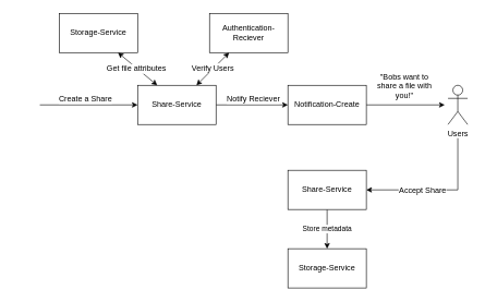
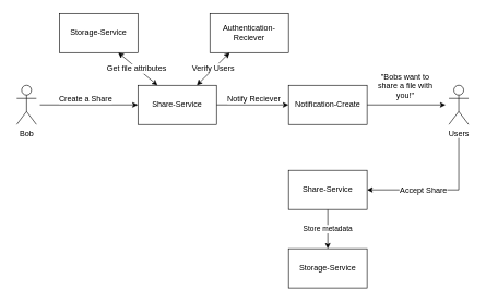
  <mxCell id="0" />
  <mxCell id="1" parent="0" />
  <mxCell id="2" style="edgeStyle=orthogonalEdgeStyle;rounded=0;orthogonalLoop=1;jettySize=auto;html=1;exitX=1;exitY=0.5;exitDx=0;exitDy=0;entryX=0;entryY=0.5;entryDx=0;entryDy=0;" parent="1" source="4" target="9" edge="1"><mxGeometry relative="1" as="geometry" /></mxCell>
  <mxCell id="3" value="Notify Reciever" style="text;html=1;resizable=0;points=[];align=center;verticalAlign=middle;labelBackgroundColor=#ffffff;" parent="2" vertex="1" connectable="0"><mxGeometry x="-0.56" y="-2" relative="1" as="geometry"><mxPoint x="32.5" y="-12" as="offset" /></mxGeometry></mxCell>
  <mxCell id="4" value="&lt;div&gt;Share-Service&lt;/div&gt;" style="rounded=0;whiteSpace=wrap;html=1;" parent="1" vertex="1"><mxGeometry x="210" y="130" width="120" height="60" as="geometry" /></mxCell>
  <mxCell id="5" value="&lt;div&gt;Storage-Service&lt;/div&gt;" style="rounded=0;whiteSpace=wrap;html=1;" parent="1" vertex="1"><mxGeometry x="90" y="20" width="120" height="60" as="geometry" /></mxCell>
  <mxCell id="6" style="edgeStyle=orthogonalEdgeStyle;rounded=0;orthogonalLoop=1;jettySize=auto;html=1;exitX=1;exitY=0.5;exitDx=0;exitDy=0;entryX=0;entryY=0.5;entryDx=0;entryDy=0;" parent="1" target="17" edge="1"><mxGeometry relative="1" as="geometry"><mxPoint x="685" y="160" as="sourcePoint" /></mxGeometry></mxCell>
  <mxCell id="7" style="edgeStyle=orthogonalEdgeStyle;rounded=0;orthogonalLoop=1;jettySize=auto;html=1;exitX=1;exitY=0.5;exitDx=0;exitDy=0;entryX=0;entryY=0.5;entryDx=0;entryDy=0;" parent="1" source="9" target="17" edge="1"><mxGeometry relative="1" as="geometry" /></mxCell>
  <mxCell id="8" value="&lt;div&gt;&quot;Bobs want to &lt;br&gt;&lt;/div&gt;&lt;div&gt;share a file with&lt;/div&gt;&lt;div&gt;you!&quot;&lt;br&gt;&lt;/div&gt;" style="text;html=1;resizable=0;points=[];align=center;verticalAlign=middle;labelBackgroundColor=#ffffff;" parent="7" vertex="1" connectable="0"><mxGeometry x="-0.13" y="-2" relative="1" as="geometry"><mxPoint x="5" y="-32" as="offset" /></mxGeometry></mxCell>
  <mxCell id="9" value="Notification-Create" style="rounded=0;whiteSpace=wrap;html=1;" parent="1" vertex="1"><mxGeometry x="440" y="130" width="120" height="60" as="geometry" /></mxCell>
  <mxCell id="10" value="Authentication-Reciever" style="rounded=0;whiteSpace=wrap;html=1;" parent="1" vertex="1"><mxGeometry x="320" y="20" width="120" height="60" as="geometry" /></mxCell>
  <mxCell id="11" style="edgeStyle=orthogonalEdgeStyle;rounded=0;orthogonalLoop=1;jettySize=auto;html=1;exitX=1;exitY=0.5;exitDx=0;exitDy=0;entryX=0;entryY=0.5;entryDx=0;entryDy=0;" parent="1" source="13" target="4" edge="1"><mxGeometry relative="1" as="geometry" /></mxCell>
  <mxCell id="12" value="&lt;div&gt;Create a Share&lt;/div&gt;" style="text;html=1;resizable=0;points=[];align=center;verticalAlign=middle;labelBackgroundColor=#ffffff;" parent="11" vertex="1" connectable="0"><mxGeometry x="-0.137" y="2" relative="1" as="geometry"><mxPoint x="4" y="-8" as="offset" /></mxGeometry></mxCell>
  <mxCell id="13" value="" style="rounded=0;whiteSpace=wrap;html=1;strokeColor=none;" parent="1" vertex="1"><mxGeometry x="20" y="120" width="40" height="80" as="geometry" /></mxCell>
+ <mxCell id="14" value="Bob" style="shape=umlActor;verticalLabelPosition=bottom;labelBackgroundColor=#ffffff;verticalAlign=top;html=1;outlineConnect=0;" parent="1" vertex="1"><mxGeometry x="25" y="130" width="30" height="60" as="geometry" /></mxCell>
  <mxCell id="15" style="edgeStyle=orthogonalEdgeStyle;rounded=0;orthogonalLoop=1;jettySize=auto;html=1;exitX=0.5;exitY=1;exitDx=0;exitDy=0;entryX=1;entryY=0.5;entryDx=0;entryDy=0;" parent="1" source="17" target="24" edge="1"><mxGeometry relative="1" as="geometry" /></mxCell>
  <mxCell id="16" value="Accept Share" style="text;html=1;resizable=0;points=[];align=center;verticalAlign=middle;labelBackgroundColor=#ffffff;" parent="15" vertex="1" connectable="0"><mxGeometry x="0.227" y="1" relative="1" as="geometry"><mxPoint as="offset" /></mxGeometry></mxCell>
  <mxCell id="17" value="" style="rounded=0;whiteSpace=wrap;html=1;strokeColor=none;" parent="1" vertex="1"><mxGeometry x="680" y="110" width="40" height="100" as="geometry" /></mxCell>
  <mxCell id="18" value="Users" style="shape=umlActor;verticalLabelPosition=bottom;labelBackgroundColor=#ffffff;verticalAlign=top;html=1;outlineConnect=0;" parent="1" vertex="1"><mxGeometry x="685" y="130" width="30" height="60" as="geometry" /></mxCell>
  <mxCell id="19" value="" style="endArrow=classic;startArrow=classic;html=1;entryX=0.75;entryY=1;entryDx=0;entryDy=0;exitX=0.25;exitY=0;exitDx=0;exitDy=0;" parent="1" source="4" target="5" edge="1"><mxGeometry width="50" height="50" relative="1" as="geometry"><mxPoint x="20" y="280" as="sourcePoint" /><mxPoint x="70" y="230" as="targetPoint" /></mxGeometry></mxCell>
  <mxCell id="20" value="Get file attributes" style="text;html=1;resizable=0;points=[];align=center;verticalAlign=middle;labelBackgroundColor=#ffffff;" parent="19" vertex="1" connectable="0"><mxGeometry x="0.048" y="1" relative="1" as="geometry"><mxPoint as="offset" /></mxGeometry></mxCell>
  <mxCell id="21" value="" style="endArrow=classic;startArrow=classic;html=1;entryX=0.25;entryY=1;entryDx=0;entryDy=0;exitX=0.75;exitY=0;exitDx=0;exitDy=0;" parent="1" source="4" target="10" edge="1"><mxGeometry width="50" height="50" relative="1" as="geometry"><mxPoint x="20" y="280" as="sourcePoint" /><mxPoint x="70" y="230" as="targetPoint" /></mxGeometry></mxCell>
  <mxCell id="22" value="Verify Users" style="text;html=1;resizable=0;points=[];align=center;verticalAlign=middle;labelBackgroundColor=#ffffff;" parent="21" vertex="1" connectable="0"><mxGeometry x="0.007" y="2" relative="1" as="geometry"><mxPoint as="offset" /></mxGeometry></mxCell>
  <mxCell id="23" value="Store metadata" style="edgeStyle=orthogonalEdgeStyle;rounded=0;orthogonalLoop=1;jettySize=auto;html=1;exitX=0.5;exitY=1;exitDx=0;exitDy=0;entryX=0.5;entryY=0;entryDx=0;entryDy=0;" parent="1" source="24" target="25" edge="1"><mxGeometry relative="1" as="geometry" /></mxCell>
  <mxCell id="24" value="&lt;div&gt;Share-Service&lt;/div&gt;" style="rounded=0;whiteSpace=wrap;html=1;" parent="1" vertex="1"><mxGeometry x="440" y="260" width="120" height="60" as="geometry" /></mxCell>
  <mxCell id="25" value="&lt;div&gt;Storage-Service&lt;/div&gt;" style="rounded=0;whiteSpace=wrap;html=1;" parent="1" vertex="1"><mxGeometry x="440" y="380" width="120" height="60" as="geometry" /></mxCell>
